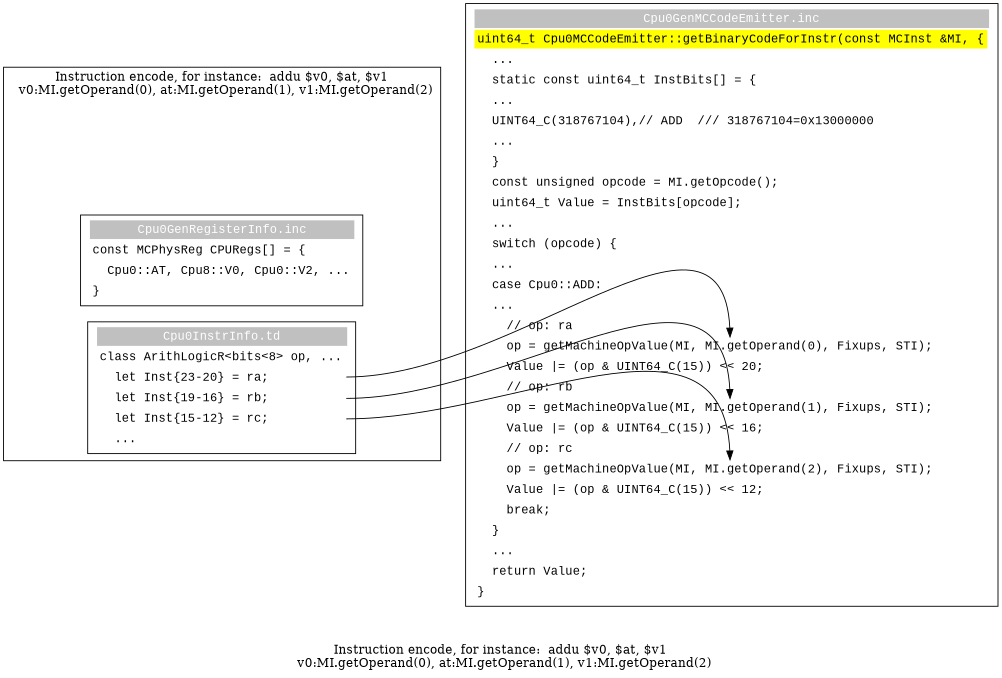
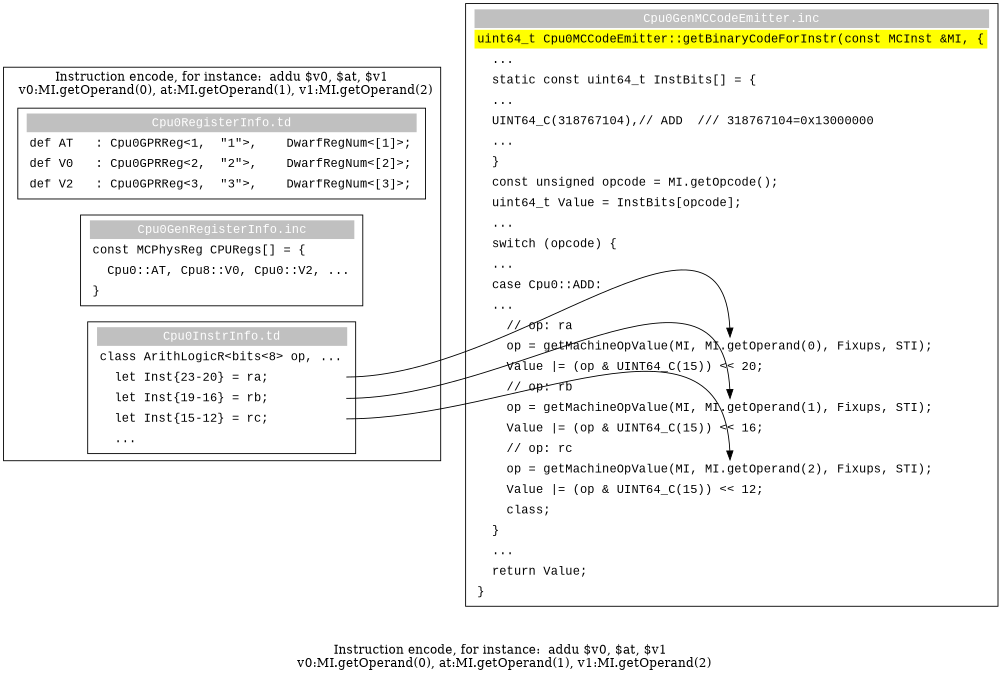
  digraph {
    label="Instruction encode, for instance:  addu $v0, $at, $v1\n  v0:MI.getOperand(0), at:MI.getOperand(1), v1:MI.getOperand(2)"
    rankdir=LR
    node [fontname="Courier New" penwidth=1 shape=rectangle]
+   n1 [label=<<table border="0" cellborder="0" cellpadding="3" bgcolor="white">       <tr><td bgcolor="grey" align="center" colspan="2"><font color="white">Cpu0RegisterInfo.td</font></td></tr>       <tr><td align="left" port="f1">def AT   : Cpu0GPRReg&#60;1,  "1"&#62;,    DwarfRegNum&#60;[1]&#62;;</td></tr>       <tr><td align="left" port="f2">def V0   : Cpu0GPRReg&#60;2,  "2"&#62;,    DwarfRegNum&#60;[2]&#62;;</td></tr>       <tr><td align="left" port="f3">def V2   : Cpu0GPRReg&#60;3,  "3"&#62;,    DwarfRegNum&#60;[3]&#62;;</td></tr>       </table>>]
    n2 [label=<<table border="0" cellborder="0" cellpadding="3" bgcolor="white">       <tr><td bgcolor="grey" align="center" colspan="2"><font color="white">Cpu0GenRegisterInfo.inc</font></td></tr>       <tr><td align="left">const MCPhysReg CPURegs[] = {</td></tr>       <tr><td align="left" port="f1">  Cpu0::AT, Cpu8::V0, Cpu0::V2, ...</td></tr>       <tr><td align="left">}</td></tr>       </table>>]
    n3 [label=<<table border="0" cellborder="0" cellpadding="3" bgcolor="white">       <tr><td bgcolor="grey" align="center" colspan="2"><font color="white">Cpu0InstrInfo.td</font></td></tr>       <tr><td align="left">class ArithLogicR&#60;bits&#60;8&#62; op, ...</td></tr>       <tr><td align="left" port="f1">  let Inst{23-20} = ra;</td></tr>       <tr><td align="left" port="f2">  let Inst{19-16} = rb;</td></tr>       <tr><td align="left" port="f3">  let Inst{15-12} = rc;</td></tr>       <tr><td align="left">  ...</td></tr>       </table>>]
-   n4 [label=<<table border="0" cellborder="0" cellpadding="3" bgcolor="white">     <tr><td bgcolor="grey" align="center" colspan="2"><font color="white">Cpu0GenMCCodeEmitter.inc</font></td></tr>     <tr><td align="left" bgcolor="yellow" port="r0">uint64_t Cpu0MCCodeEmitter::getBinaryCodeForInstr(const MCInst &#38;MI, {</td></tr>     <tr><td align="left">  ...</td></tr>     <tr><td align="left">  static const uint64_t InstBits[] = {</td></tr>     <tr><td align="left">  ...</td></tr>     <tr><td align="left">  UINT64_C(318767104),	// ADD  /// 318767104=0x13000000</td></tr>     <tr><td align="left">  ...</td></tr>     <tr><td align="left">  }</td></tr>     <tr><td align="left">  const unsigned opcode = MI.getOpcode();</td></tr>     <tr><td align="left">  uint64_t Value = InstBits[opcode];</td></tr>     <tr><td align="left">  ...</td></tr>     <tr><td align="left">  switch (opcode) {</td></tr>     <tr><td align="left">  ...</td></tr>     <tr><td align="left">  case Cpu0::ADD:</td></tr>     <tr><td align="left">  ...</td></tr>     <tr><td align="left">    // op: ra</td></tr>     <tr><td align="left" port="f1">    op = getMachineOpValue(MI, MI.getOperand(0), Fixups, STI);</td></tr>     <tr><td align="left">    Value |= (op &#38; UINT64_C(15)) &#60;&#60; 20;</td></tr>     <tr><td align="left">    // op: rb</td></tr>     <tr><td align="left" port="f2">    op = getMachineOpValue(MI, MI.getOperand(1), Fixups, STI);</td></tr>     <tr><td align="left">    Value |= (op &#38; UINT64_C(15)) &#60;&#60; 16;</td></tr>     <tr><td align="left">    // op: rc</td></tr>     <tr><td align="left" port="f3">    op = getMachineOpValue(MI, MI.getOperand(2), Fixups, STI);</td></tr>     <tr><td align="left">    Value |= (op &#38; UINT64_C(15)) &#60;&#60; 12;</td></tr>     <tr><td align="left">    break;</td></tr>     <tr><td align="left">  }</td></tr>     <tr><td align="left">  ...</td></tr>     <tr><td align="left">  return Value;</td></tr>     <tr><td align="left">}</td></tr>     </table>>]
+   n4 [label=<<table border="0" cellborder="0" cellpadding="3" bgcolor="white">     <tr><td bgcolor="grey" align="center" colspan="2"><font color="white">Cpu0GenMCCodeEmitter.inc</font></td></tr>     <tr><td align="left" bgcolor="yellow" port="r0">uint64_t Cpu0MCCodeEmitter::getBinaryCodeForInstr(const MCInst &#38;MI, {</td></tr>     <tr><td align="left">  ...</td></tr>     <tr><td align="left">  static const uint64_t InstBits[] = {</td></tr>     <tr><td align="left">  ...</td></tr>     <tr><td align="left">  UINT64_C(318767104),	// ADD  /// 318767104=0x13000000</td></tr>     <tr><td align="left">  ...</td></tr>     <tr><td align="left">  }</td></tr>     <tr><td align="left">  const unsigned opcode = MI.getOpcode();</td></tr>     <tr><td align="left">  uint64_t Value = InstBits[opcode];</td></tr>     <tr><td align="left">  ...</td></tr>     <tr><td align="left">  switch (opcode) {</td></tr>     <tr><td align="left">  ...</td></tr>     <tr><td align="left">  case Cpu0::ADD:</td></tr>     <tr><td align="left">  ...</td></tr>     <tr><td align="left">    // op: ra</td></tr>     <tr><td align="left" port="f1">    op = getMachineOpValue(MI, MI.getOperand(0), Fixups, STI);</td></tr>     <tr><td align="left">    Value |= (op &#38; UINT64_C(15)) &#60;&#60; 20;</td></tr>     <tr><td align="left">    // op: rb</td></tr>     <tr><td align="left" port="f2">    op = getMachineOpValue(MI, MI.getOperand(1), Fixups, STI);</td></tr>     <tr><td align="left">    Value |= (op &#38; UINT64_C(15)) &#60;&#60; 16;</td></tr>     <tr><td align="left">    // op: rc</td></tr>     <tr><td align="left" port="f3">    op = getMachineOpValue(MI, MI.getOperand(2), Fixups, STI);</td></tr>     <tr><td align="left">    Value |= (op &#38; UINT64_C(15)) &#60;&#60; 12;</td></tr>     <tr><td align="left">    class;</td></tr>     <tr><td align="left">  }</td></tr>     <tr><td align="left">  ...</td></tr>     <tr><td align="left">  return Value;</td></tr>     <tr><td align="left">}</td></tr>     </table>>]
    subgraph cluster_1 {
+     n1
      n2
      n3
    }
    n3 -> n4 [headport="f1:n" tailport="f1:e"]
    n3 -> n4 [headport="f2:n" tailport="f2:e"]
    n3 -> n4 [headport="f3:n" tailport="f3:e"]
  }
